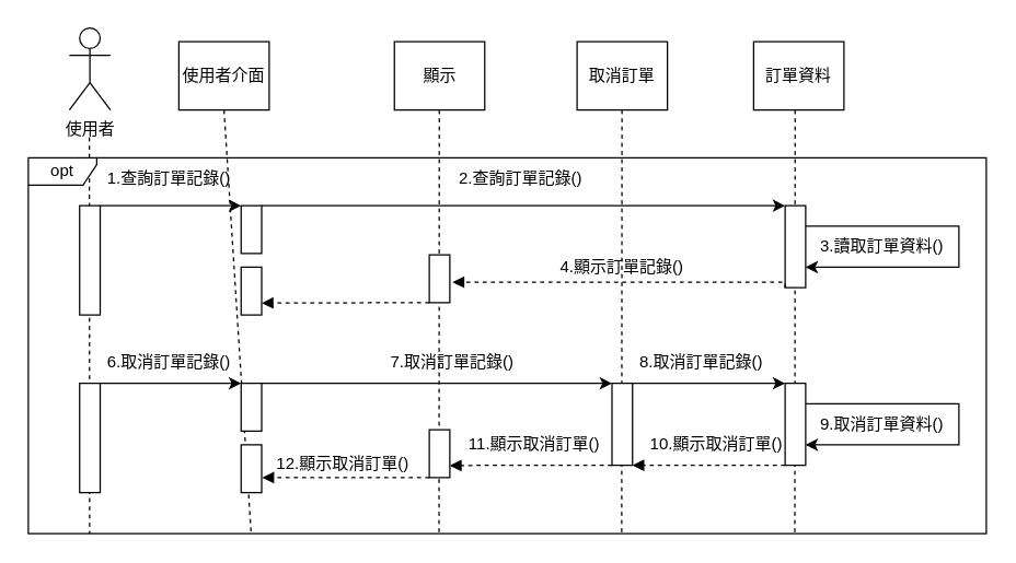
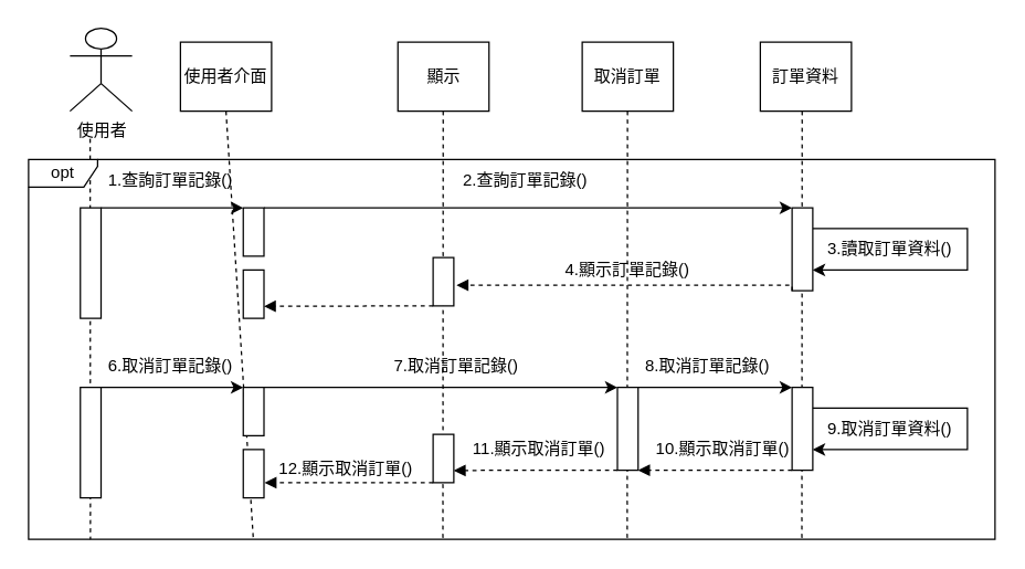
  <mxCell id="0" />
  <mxCell id="1" parent="0" />
  <mxCell id="2" value="" style="endArrow=none;dashed=1;html=1;entryX=0.064;entryY=1;entryDx=0;entryDy=0;entryPerimeter=0;exitX=0.5;exitY=1;exitDx=0;exitDy=0;" edge="1" parent="1"><mxGeometry width="50" height="50" relative="1" as="geometry"><mxPoint x="580.3" y="80" as="sourcePoint" /><mxPoint x="580.1" y="390" as="targetPoint" /></mxGeometry></mxCell>
  <mxCell id="3" value="" style="endArrow=none;dashed=1;html=1;entryX=0.064;entryY=1;entryDx=0;entryDy=0;entryPerimeter=0;exitX=0.5;exitY=1;exitDx=0;exitDy=0;" edge="1" parent="1"><mxGeometry width="50" height="50" relative="1" as="geometry"><mxPoint x="453.8" y="80" as="sourcePoint" /><mxPoint x="453.6" y="390" as="targetPoint" /></mxGeometry></mxCell>
  <mxCell id="4" value="" style="endArrow=none;dashed=1;html=1;entryX=0.064;entryY=1;entryDx=0;entryDy=0;entryPerimeter=0;exitX=0.5;exitY=1;exitDx=0;exitDy=0;" edge="1" parent="1"><mxGeometry width="50" height="50" relative="1" as="geometry"><mxPoint x="320.3" y="80" as="sourcePoint" /><mxPoint x="320.1" y="390" as="targetPoint" /></mxGeometry></mxCell>
  <mxCell id="5" value="" style="endArrow=none;dashed=1;html=1;entryX=0.064;entryY=1;entryDx=0;entryDy=0;entryPerimeter=0;exitX=0.5;exitY=1;exitDx=0;exitDy=0;" edge="1" parent="1" source="9"><mxGeometry width="50" height="50" relative="1" as="geometry"><mxPoint x="182.6" y="100" as="sourcePoint" /><mxPoint x="182.8" y="390" as="targetPoint" /></mxGeometry></mxCell>
  <mxCell id="6" value="" style="endArrow=none;dashed=1;html=1;entryX=0.064;entryY=1;entryDx=0;entryDy=0;entryPerimeter=0;" edge="1" parent="1" target="7"><mxGeometry width="50" height="50" relative="1" as="geometry"><mxPoint x="64.6" y="100" as="sourcePoint" /><mxPoint x="64.6" y="460" as="targetPoint" /></mxGeometry></mxCell>
  <mxCell id="7" value="opt" style="shape=umlFrame;whiteSpace=wrap;html=1;width=50;height=20;" vertex="1" parent="1"><mxGeometry x="20" y="115" width="700" height="275" as="geometry" /></mxCell>
- <mxCell id="8" value="使用者" style="shape=umlActor;verticalLabelPosition=bottom;verticalAlign=top;html=1;outlineConnect=0;" vertex="1" parent="1"><mxGeometry x="50" y="20" width="30" height="60" as="geometry" /></mxCell>
+ <mxCell id="8" value="使用者" style="shape=umlActor;verticalLabelPosition=bottom;verticalAlign=top;html=1;outlineConnect=0;" vertex="1" parent="1"><mxGeometry x="50" y="20" width="45" height="60" as="geometry" /></mxCell>
  <mxCell id="9" value="使用者介面" style="rounded=0;whiteSpace=wrap;html=1;" vertex="1" parent="1"><mxGeometry x="130" y="30" width="66" height="50" as="geometry" /></mxCell>
  <mxCell id="10" style="edgeStyle=orthogonalEdgeStyle;rounded=0;orthogonalLoop=1;jettySize=auto;html=1;exitX=1;exitY=0;exitDx=0;exitDy=0;entryX=0;entryY=0;entryDx=0;entryDy=0;" edge="1" parent="1" source="11" target="13"><mxGeometry relative="1" as="geometry"><Array as="points"><mxPoint x="130" y="150" /><mxPoint x="130" y="150" /></Array></mxGeometry></mxCell>
  <mxCell id="11" value="" style="rounded=0;whiteSpace=wrap;html=1;" vertex="1" parent="1"><mxGeometry x="57.5" y="150" width="15" height="80" as="geometry" /></mxCell>
  <mxCell id="12" style="edgeStyle=orthogonalEdgeStyle;rounded=0;orthogonalLoop=1;jettySize=auto;html=1;exitX=1;exitY=0;exitDx=0;exitDy=0;entryX=0;entryY=0;entryDx=0;entryDy=0;" edge="1" parent="1" source="13" target="15"><mxGeometry relative="1" as="geometry"><Array as="points"><mxPoint x="380" y="150" /><mxPoint x="380" y="150" /></Array></mxGeometry></mxCell>
  <mxCell id="13" value="" style="rounded=0;whiteSpace=wrap;html=1;" vertex="1" parent="1"><mxGeometry x="175.5" y="150" width="15" height="35" as="geometry" /></mxCell>
  <mxCell id="14" style="edgeStyle=orthogonalEdgeStyle;rounded=0;orthogonalLoop=1;jettySize=auto;html=1;exitX=1;exitY=0.25;exitDx=0;exitDy=0;entryX=1;entryY=0.75;entryDx=0;entryDy=0;" edge="1" parent="1" source="15" target="15"><mxGeometry relative="1" as="geometry"><mxPoint x="670" y="165" as="targetPoint" /><Array as="points"><mxPoint x="700" y="165" /><mxPoint x="700" y="195" /></Array></mxGeometry></mxCell>
  <mxCell id="15" value="" style="rounded=0;whiteSpace=wrap;html=1;" vertex="1" parent="1"><mxGeometry x="573" y="150" width="15" height="60" as="geometry" /></mxCell>
  <mxCell id="16" value="1.查詢訂單記錄()" style="text;html=1;strokeColor=none;fillColor=none;align=center;verticalAlign=middle;whiteSpace=wrap;rounded=0;" vertex="1" parent="1"><mxGeometry x="72.5" y="120" width="100" height="20" as="geometry" /></mxCell>
  <mxCell id="17" value="2.查詢訂單記錄()" style="text;html=1;strokeColor=none;fillColor=none;align=center;verticalAlign=middle;whiteSpace=wrap;rounded=0;" vertex="1" parent="1"><mxGeometry x="330" y="120" width="100" height="20" as="geometry" /></mxCell>
  <mxCell id="18" style="edgeStyle=orthogonalEdgeStyle;rounded=0;orthogonalLoop=1;jettySize=auto;html=1;exitX=1;exitY=0;exitDx=0;exitDy=0;entryX=0;entryY=0;entryDx=0;entryDy=0;" edge="1" parent="1" source="19" target="34"><mxGeometry relative="1" as="geometry"><Array as="points"><mxPoint x="130" y="280" /><mxPoint x="130" y="280" /></Array></mxGeometry></mxCell>
  <mxCell id="19" value="" style="rounded=0;whiteSpace=wrap;html=1;" vertex="1" parent="1"><mxGeometry x="57.5" y="280" width="15" height="80" as="geometry" /></mxCell>
  <mxCell id="20" style="edgeStyle=orthogonalEdgeStyle;rounded=0;orthogonalLoop=1;jettySize=auto;html=1;exitX=1;exitY=0;exitDx=0;exitDy=0;entryX=0;entryY=0;entryDx=0;entryDy=0;" edge="1" parent="1" source="21" target="22"><mxGeometry relative="1" as="geometry"><Array as="points"><mxPoint x="520" y="280" /><mxPoint x="520" y="280" /></Array></mxGeometry></mxCell>
  <mxCell id="21" value="" style="rounded=0;whiteSpace=wrap;html=1;" vertex="1" parent="1"><mxGeometry x="446.5" y="280" width="15" height="60" as="geometry" /></mxCell>
  <mxCell id="22" value="" style="rounded=0;whiteSpace=wrap;html=1;" vertex="1" parent="1"><mxGeometry x="573" y="280" width="15" height="60" as="geometry" /></mxCell>
  <mxCell id="23" value="6.取消訂單記錄()" style="text;html=1;strokeColor=none;fillColor=none;align=center;verticalAlign=middle;whiteSpace=wrap;rounded=0;" vertex="1" parent="1"><mxGeometry x="72.5" y="255" width="100" height="20" as="geometry" /></mxCell>
  <mxCell id="24" value="顯示" style="rounded=0;whiteSpace=wrap;html=1;" vertex="1" parent="1"><mxGeometry x="287.5" y="30" width="66" height="50" as="geometry" /></mxCell>
  <mxCell id="25" value="取消訂單" style="rounded=0;whiteSpace=wrap;html=1;" vertex="1" parent="1"><mxGeometry x="421" y="30" width="66" height="50" as="geometry" /></mxCell>
  <mxCell id="26" value="訂單資料" style="rounded=0;whiteSpace=wrap;html=1;" vertex="1" parent="1"><mxGeometry x="550" y="30" width="66" height="50" as="geometry" /></mxCell>
  <mxCell id="27" value="3.讀取訂單資料()" style="text;html=1;strokeColor=none;fillColor=none;align=center;verticalAlign=middle;whiteSpace=wrap;rounded=0;" vertex="1" parent="1"><mxGeometry x="594" y="170" width="100" height="20" as="geometry" /></mxCell>
  <mxCell id="28" value="" style="rounded=0;whiteSpace=wrap;html=1;" vertex="1" parent="1"><mxGeometry x="175.5" y="195" width="15" height="35" as="geometry" /></mxCell>
  <mxCell id="29" value="" style="rounded=0;whiteSpace=wrap;html=1;" vertex="1" parent="1"><mxGeometry x="313" y="186" width="15" height="35" as="geometry" /></mxCell>
  <mxCell id="30" style="edgeStyle=orthogonalEdgeStyle;rounded=0;orthogonalLoop=1;jettySize=auto;html=1;dashed=1;endArrow=block;endFill=1;exitX=0;exitY=1;exitDx=0;exitDy=0;" edge="1" parent="1" source="15"><mxGeometry relative="1" as="geometry"><Array as="points"><mxPoint x="573" y="206" /></Array><mxPoint x="540" y="229.5" as="sourcePoint" /><mxPoint x="330" y="206" as="targetPoint" /></mxGeometry></mxCell>
  <mxCell id="31" style="edgeStyle=orthogonalEdgeStyle;rounded=0;orthogonalLoop=1;jettySize=auto;html=1;exitX=0;exitY=1;exitDx=0;exitDy=0;dashed=1;endArrow=block;endFill=1;entryX=1;entryY=0.75;entryDx=0;entryDy=0;" edge="1" parent="1" source="29" target="28"><mxGeometry relative="1" as="geometry"><Array as="points"><mxPoint x="313" y="221" /></Array><mxPoint x="306" y="229.5" as="sourcePoint" /><mxPoint x="240" y="230" as="targetPoint" /></mxGeometry></mxCell>
  <mxCell id="32" value="4.顯示訂單記錄()" style="text;html=1;strokeColor=none;fillColor=none;align=center;verticalAlign=middle;whiteSpace=wrap;rounded=0;" vertex="1" parent="1"><mxGeometry x="404" y="185" width="100" height="20" as="geometry" /></mxCell>
  <mxCell id="33" style="edgeStyle=orthogonalEdgeStyle;rounded=0;orthogonalLoop=1;jettySize=auto;html=1;exitX=1;exitY=0;exitDx=0;exitDy=0;entryX=0;entryY=0;entryDx=0;entryDy=0;" edge="1" parent="1" source="34" target="21"><mxGeometry relative="1" as="geometry"><mxPoint x="360" y="280" as="targetPoint" /><Array as="points"><mxPoint x="320" y="280" /><mxPoint x="320" y="280" /></Array></mxGeometry></mxCell>
  <mxCell id="34" value="" style="rounded=0;whiteSpace=wrap;html=1;" vertex="1" parent="1"><mxGeometry x="175.5" y="280" width="15" height="35" as="geometry" /></mxCell>
  <mxCell id="35" value="" style="rounded=0;whiteSpace=wrap;html=1;" vertex="1" parent="1"><mxGeometry x="175.5" y="325" width="15" height="35" as="geometry" /></mxCell>
  <mxCell id="36" value="7.取消訂單記錄()" style="text;html=1;strokeColor=none;fillColor=none;align=center;verticalAlign=middle;whiteSpace=wrap;rounded=0;" vertex="1" parent="1"><mxGeometry x="280" y="255" width="100" height="20" as="geometry" /></mxCell>
  <mxCell id="37" style="edgeStyle=orthogonalEdgeStyle;rounded=0;orthogonalLoop=1;jettySize=auto;html=1;exitX=1;exitY=0.25;exitDx=0;exitDy=0;entryX=1;entryY=0.75;entryDx=0;entryDy=0;" edge="1" parent="1"><mxGeometry relative="1" as="geometry"><mxPoint x="588" y="325" as="targetPoint" /><mxPoint x="588" y="295" as="sourcePoint" /><Array as="points"><mxPoint x="700" y="295" /><mxPoint x="700" y="325" /></Array></mxGeometry></mxCell>
  <mxCell id="38" value="8.取消訂單記錄()" style="text;html=1;strokeColor=none;fillColor=none;align=center;verticalAlign=middle;whiteSpace=wrap;rounded=0;" vertex="1" parent="1"><mxGeometry x="461.5" y="255" width="100" height="20" as="geometry" /></mxCell>
  <mxCell id="39" value="9.取消訂單資料()" style="text;html=1;strokeColor=none;fillColor=none;align=center;verticalAlign=middle;whiteSpace=wrap;rounded=0;" vertex="1" parent="1"><mxGeometry x="594" y="300" width="100" height="20" as="geometry" /></mxCell>
  <mxCell id="40" style="edgeStyle=orthogonalEdgeStyle;rounded=0;orthogonalLoop=1;jettySize=auto;html=1;dashed=1;endArrow=block;endFill=1;exitX=0;exitY=1;exitDx=0;exitDy=0;entryX=1;entryY=1;entryDx=0;entryDy=0;" edge="1" parent="1" source="22" target="21"><mxGeometry relative="1" as="geometry"><Array as="points"><mxPoint x="510" y="340" /><mxPoint x="510" y="340" /></Array><mxPoint x="570" y="350" as="sourcePoint" /><mxPoint x="480" y="380" as="targetPoint" /></mxGeometry></mxCell>
  <mxCell id="41" value="10.顯示取消訂單()" style="text;html=1;strokeColor=none;fillColor=none;align=center;verticalAlign=middle;whiteSpace=wrap;rounded=0;" vertex="1" parent="1"><mxGeometry x="473" y="315" width="100" height="20" as="geometry" /></mxCell>
  <mxCell id="42" value="" style="rounded=0;whiteSpace=wrap;html=1;" vertex="1" parent="1"><mxGeometry x="313" y="314" width="15" height="35" as="geometry" /></mxCell>
  <mxCell id="43" style="edgeStyle=orthogonalEdgeStyle;rounded=0;orthogonalLoop=1;jettySize=auto;html=1;dashed=1;endArrow=block;endFill=1;exitX=0;exitY=1;exitDx=0;exitDy=0;entryX=1;entryY=0.75;entryDx=0;entryDy=0;" edge="1" parent="1" source="21" target="42"><mxGeometry relative="1" as="geometry"><Array as="points"><mxPoint x="360" y="340" /><mxPoint x="360" y="341" /></Array><mxPoint x="415.75" y="340" as="sourcePoint" /><mxPoint x="360" y="360" as="targetPoint" /></mxGeometry></mxCell>
  <mxCell id="44" value="11.顯示取消訂單()" style="text;html=1;strokeColor=none;fillColor=none;align=center;verticalAlign=middle;whiteSpace=wrap;rounded=0;" vertex="1" parent="1"><mxGeometry x="340" y="315" width="100" height="20" as="geometry" /></mxCell>
  <mxCell id="45" style="edgeStyle=orthogonalEdgeStyle;rounded=0;orthogonalLoop=1;jettySize=auto;html=1;dashed=1;endArrow=block;endFill=1;exitX=0;exitY=1;exitDx=0;exitDy=0;" edge="1" parent="1" source="42"><mxGeometry relative="1" as="geometry"><Array as="points"><mxPoint x="191" y="349" /></Array><mxPoint x="300" y="349" as="sourcePoint" /><mxPoint x="191" y="349" as="targetPoint" /></mxGeometry></mxCell>
  <mxCell id="46" value="12.顯示取消訂單()" style="text;html=1;strokeColor=none;fillColor=none;align=center;verticalAlign=middle;whiteSpace=wrap;rounded=0;" vertex="1" parent="1"><mxGeometry x="200" y="329" width="100" height="20" as="geometry" /></mxCell>
